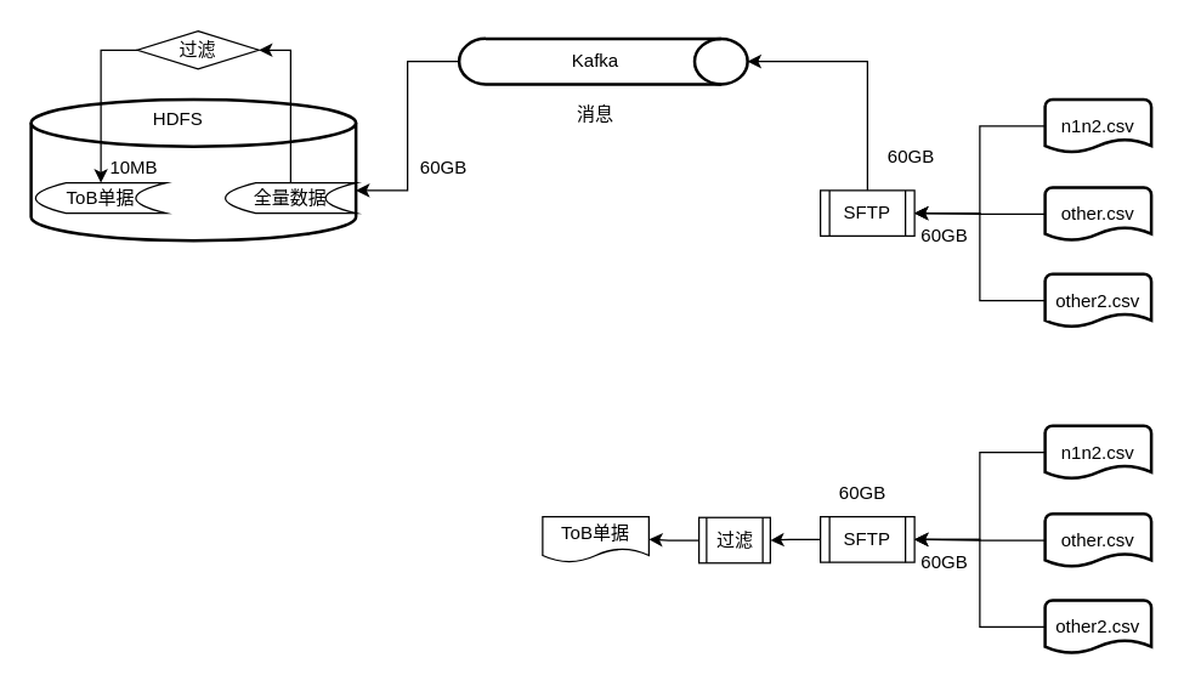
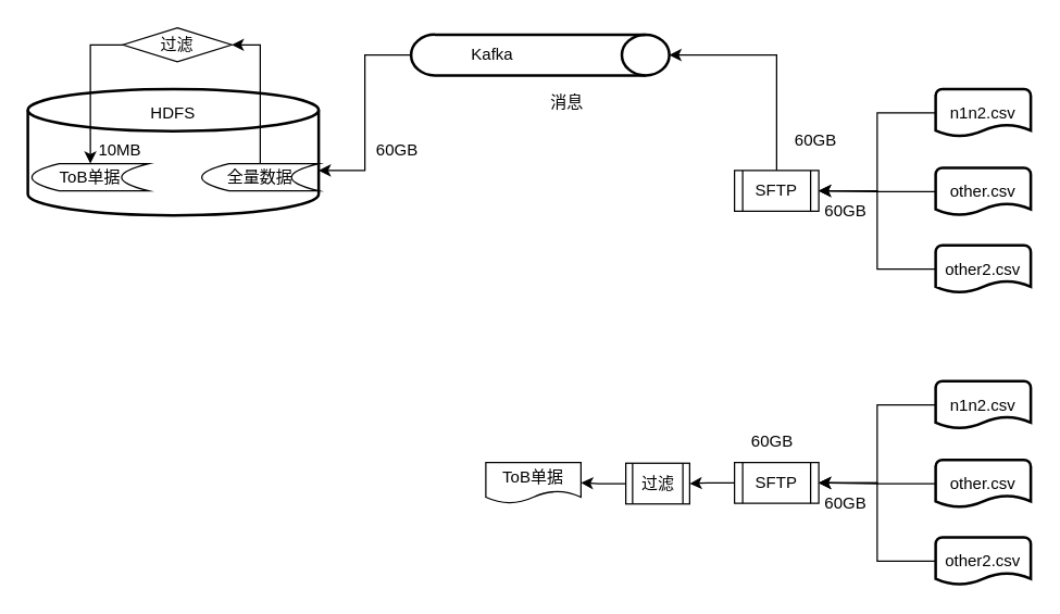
  <mxCell id="0" />
  <mxCell id="1" parent="0" />
  <mxCell id="2" style="edgeStyle=orthogonalEdgeStyle;rounded=0;orthogonalLoop=1;jettySize=auto;html=1;entryX=1;entryY=0.25;entryDx=0;entryDy=0;" edge="1" parent="1" source="3" target="20"><mxGeometry relative="1" as="geometry" /></mxCell>
  <mxCell id="3" value="" style="strokeWidth=2;html=1;shape=mxgraph.flowchart.direct_data;whiteSpace=wrap;" vertex="1" parent="1"><mxGeometry x="302" y="25" width="190" height="30" as="geometry" /></mxCell>
  <mxCell id="4" value="" style="strokeWidth=2;html=1;shape=mxgraph.flowchart.database;whiteSpace=wrap;" vertex="1" parent="1"><mxGeometry x="20" y="65" width="214" height="93" as="geometry" /></mxCell>
- <mxCell id="5" value="Kafka" style="text;html=1;strokeColor=none;fillColor=none;align=center;verticalAlign=middle;whiteSpace=wrap;rounded=0;" vertex="1" parent="1"><mxGeometry x="372" y="30" width="40" height="20" as="geometry" /></mxCell>
+ <mxCell id="5" value="Kafka" style="text;html=1;strokeColor=none;fillColor=none;align=center;verticalAlign=middle;whiteSpace=wrap;rounded=0;" vertex="1" parent="1"><mxGeometry x="342" y="30" width="40" height="20" as="geometry" /></mxCell>
  <mxCell id="6" style="edgeStyle=orthogonalEdgeStyle;rounded=0;orthogonalLoop=1;jettySize=auto;html=1;entryX=1;entryY=0.5;entryDx=0;entryDy=0;entryPerimeter=0;exitX=0.5;exitY=0;exitDx=0;exitDy=0;" edge="1" parent="1" source="7" target="3"><mxGeometry relative="1" as="geometry" /></mxCell>
  <mxCell id="7" value="SFTP" style="shape=process;whiteSpace=wrap;html=1;backgroundOutline=1;" vertex="1" parent="1"><mxGeometry x="540" y="125" width="62" height="30" as="geometry" /></mxCell>
  <mxCell id="8" style="edgeStyle=orthogonalEdgeStyle;rounded=0;orthogonalLoop=1;jettySize=auto;html=1;entryX=1;entryY=0.5;entryDx=0;entryDy=0;" edge="1" parent="1" source="9" target="7"><mxGeometry relative="1" as="geometry" /></mxCell>
  <mxCell id="9" value="n1n2.csv" style="strokeWidth=2;html=1;shape=mxgraph.flowchart.document2;whiteSpace=wrap;size=0.25;" vertex="1" parent="1"><mxGeometry x="688" y="65" width="70" height="35" as="geometry" /></mxCell>
  <mxCell id="10" style="edgeStyle=orthogonalEdgeStyle;rounded=0;orthogonalLoop=1;jettySize=auto;html=1;" edge="1" parent="1" source="11" target="7"><mxGeometry relative="1" as="geometry" /></mxCell>
  <mxCell id="11" value="other.csv" style="strokeWidth=2;html=1;shape=mxgraph.flowchart.document2;whiteSpace=wrap;size=0.25;" vertex="1" parent="1"><mxGeometry x="688" y="123" width="70" height="35" as="geometry" /></mxCell>
  <mxCell id="12" style="edgeStyle=orthogonalEdgeStyle;rounded=0;orthogonalLoop=1;jettySize=auto;html=1;entryX=1;entryY=0.5;entryDx=0;entryDy=0;" edge="1" parent="1" source="13" target="7"><mxGeometry relative="1" as="geometry" /></mxCell>
  <mxCell id="13" value="other2.csv" style="strokeWidth=2;html=1;shape=mxgraph.flowchart.document2;whiteSpace=wrap;size=0.25;" vertex="1" parent="1"><mxGeometry x="688" y="180" width="70" height="35" as="geometry" /></mxCell>
  <mxCell id="14" value="60GB" style="text;html=1;strokeColor=none;fillColor=none;align=center;verticalAlign=middle;whiteSpace=wrap;rounded=0;" vertex="1" parent="1"><mxGeometry x="602" y="145" width="40" height="20" as="geometry" /></mxCell>
  <mxCell id="15" value="60GB" style="text;html=1;strokeColor=none;fillColor=none;align=center;verticalAlign=middle;whiteSpace=wrap;rounded=0;" vertex="1" parent="1"><mxGeometry x="580" y="92.5" width="40" height="20" as="geometry" /></mxCell>
  <mxCell id="16" value="60GB" style="text;html=1;strokeColor=none;fillColor=none;align=center;verticalAlign=middle;whiteSpace=wrap;rounded=0;" vertex="1" parent="1"><mxGeometry x="272" y="100" width="40" height="20" as="geometry" /></mxCell>
  <mxCell id="17" style="edgeStyle=orthogonalEdgeStyle;rounded=0;orthogonalLoop=1;jettySize=auto;html=1;entryX=0.5;entryY=0;entryDx=0;entryDy=0;exitX=0;exitY=0.5;exitDx=0;exitDy=0;" edge="1" parent="1" source="18" target="21"><mxGeometry relative="1" as="geometry"><mxPoint x="68" y="125" as="targetPoint" /></mxGeometry></mxCell>
  <mxCell id="18" value="过滤" style="rhombus;whiteSpace=wrap;html=1;" vertex="1" parent="1"><mxGeometry x="90" y="20" width="80" height="25" as="geometry" /></mxCell>
  <mxCell id="19" style="edgeStyle=orthogonalEdgeStyle;rounded=0;orthogonalLoop=1;jettySize=auto;html=1;entryX=1;entryY=0.5;entryDx=0;entryDy=0;" edge="1" parent="1" source="20" target="18"><mxGeometry relative="1" as="geometry" /></mxCell>
  <mxCell id="20" value="全量数据" style="shape=dataStorage;whiteSpace=wrap;html=1;fixedSize=1;" vertex="1" parent="1"><mxGeometry x="148" y="120" width="86" height="20" as="geometry" /></mxCell>
  <mxCell id="21" value="ToB单据" style="shape=dataStorage;whiteSpace=wrap;html=1;fixedSize=1;" vertex="1" parent="1"><mxGeometry x="23" y="120" width="86" height="20" as="geometry" /></mxCell>
- <mxCell id="22" value="HDFS" style="text;html=1;strokeColor=none;fillColor=none;align=center;verticalAlign=middle;whiteSpace=wrap;rounded=0;" vertex="1" parent="1"><mxGeometry x="97" y="67.5" width="40" height="20" as="geometry" /></mxCell>
+ <mxCell id="22" value="HDFS" style="text;html=1;strokeColor=none;fillColor=none;align=center;verticalAlign=middle;whiteSpace=wrap;rounded=0;" vertex="1" parent="1"><mxGeometry x="107" y="72.5" width="40" height="20" as="geometry" /></mxCell>
  <mxCell id="23" value="10MB" style="text;html=1;strokeColor=none;fillColor=none;align=center;verticalAlign=middle;whiteSpace=wrap;rounded=0;" vertex="1" parent="1"><mxGeometry x="68" y="100" width="40" height="20" as="geometry" /></mxCell>
  <mxCell id="24" style="edgeStyle=orthogonalEdgeStyle;rounded=0;orthogonalLoop=1;jettySize=auto;html=1;" edge="1" parent="1" source="25" target="35"><mxGeometry relative="1" as="geometry" /></mxCell>
  <mxCell id="25" value="SFTP" style="shape=process;whiteSpace=wrap;html=1;backgroundOutline=1;" vertex="1" parent="1"><mxGeometry x="540" y="340" width="62" height="30" as="geometry" /></mxCell>
  <mxCell id="26" style="edgeStyle=orthogonalEdgeStyle;rounded=0;orthogonalLoop=1;jettySize=auto;html=1;entryX=1;entryY=0.5;entryDx=0;entryDy=0;" edge="1" parent="1" source="27" target="25"><mxGeometry relative="1" as="geometry" /></mxCell>
  <mxCell id="27" value="n1n2.csv" style="strokeWidth=2;html=1;shape=mxgraph.flowchart.document2;whiteSpace=wrap;size=0.25;" vertex="1" parent="1"><mxGeometry x="688" y="280" width="70" height="35" as="geometry" /></mxCell>
  <mxCell id="28" style="edgeStyle=orthogonalEdgeStyle;rounded=0;orthogonalLoop=1;jettySize=auto;html=1;" edge="1" parent="1" source="29" target="25"><mxGeometry relative="1" as="geometry" /></mxCell>
  <mxCell id="29" value="other.csv" style="strokeWidth=2;html=1;shape=mxgraph.flowchart.document2;whiteSpace=wrap;size=0.25;" vertex="1" parent="1"><mxGeometry x="688" y="338" width="70" height="35" as="geometry" /></mxCell>
  <mxCell id="30" style="edgeStyle=orthogonalEdgeStyle;rounded=0;orthogonalLoop=1;jettySize=auto;html=1;entryX=1;entryY=0.5;entryDx=0;entryDy=0;" edge="1" parent="1" source="31" target="25"><mxGeometry relative="1" as="geometry" /></mxCell>
  <mxCell id="31" value="other2.csv" style="strokeWidth=2;html=1;shape=mxgraph.flowchart.document2;whiteSpace=wrap;size=0.25;" vertex="1" parent="1"><mxGeometry x="688" y="395" width="70" height="35" as="geometry" /></mxCell>
  <mxCell id="32" value="60GB" style="text;html=1;strokeColor=none;fillColor=none;align=center;verticalAlign=middle;whiteSpace=wrap;rounded=0;" vertex="1" parent="1"><mxGeometry x="602" y="360" width="40" height="20" as="geometry" /></mxCell>
  <mxCell id="33" value="60GB" style="text;html=1;strokeColor=none;fillColor=none;align=center;verticalAlign=middle;whiteSpace=wrap;rounded=0;" vertex="1" parent="1"><mxGeometry x="548" y="315" width="40" height="20" as="geometry" /></mxCell>
  <mxCell id="34" style="edgeStyle=orthogonalEdgeStyle;rounded=0;orthogonalLoop=1;jettySize=auto;html=1;" edge="1" parent="1" source="35" target="37"><mxGeometry relative="1" as="geometry" /></mxCell>
  <mxCell id="35" value="过滤" style="shape=process;whiteSpace=wrap;html=1;backgroundOutline=1;" vertex="1" parent="1"><mxGeometry x="460" y="340.5" width="47" height="30" as="geometry" /></mxCell>
- <mxCell id="36" value="消息" style="text;html=1;strokeColor=none;fillColor=none;align=center;verticalAlign=middle;whiteSpace=wrap;rounded=0;" vertex="1" parent="1"><mxGeometry x="372" y="65" width="40" height="20" as="geometry" /></mxCell>
+ <mxCell id="36" value="消息" style="text;html=1;strokeColor=none;fillColor=none;align=center;verticalAlign=middle;whiteSpace=wrap;rounded=0;" vertex="1" parent="1"><mxGeometry x="397" y="65" width="40" height="20" as="geometry" /></mxCell>
  <mxCell id="37" value="ToB单据" style="shape=document;whiteSpace=wrap;html=1;boundedLbl=1;" vertex="1" parent="1"><mxGeometry x="357" y="340" width="70" height="30" as="geometry" /></mxCell>
